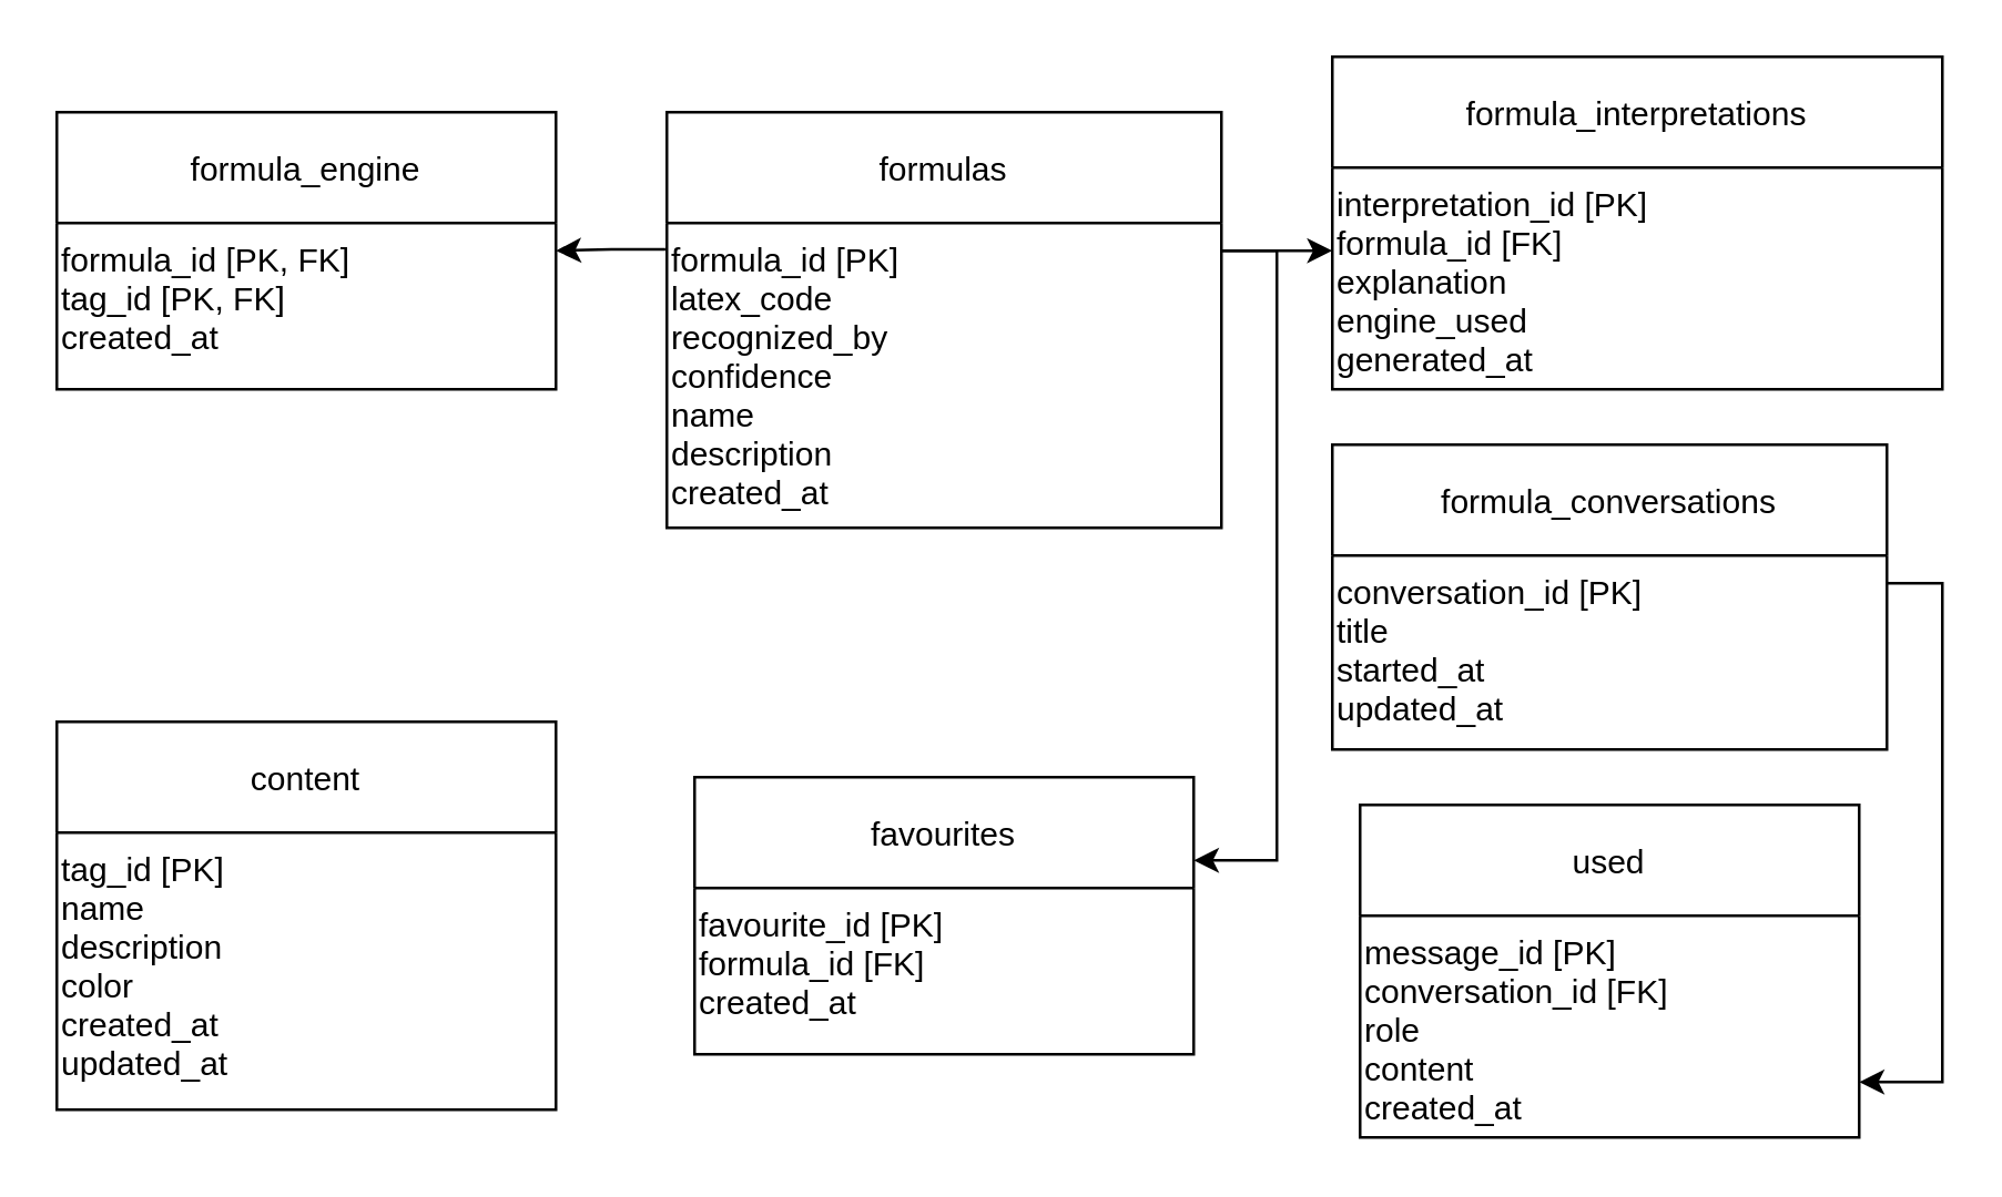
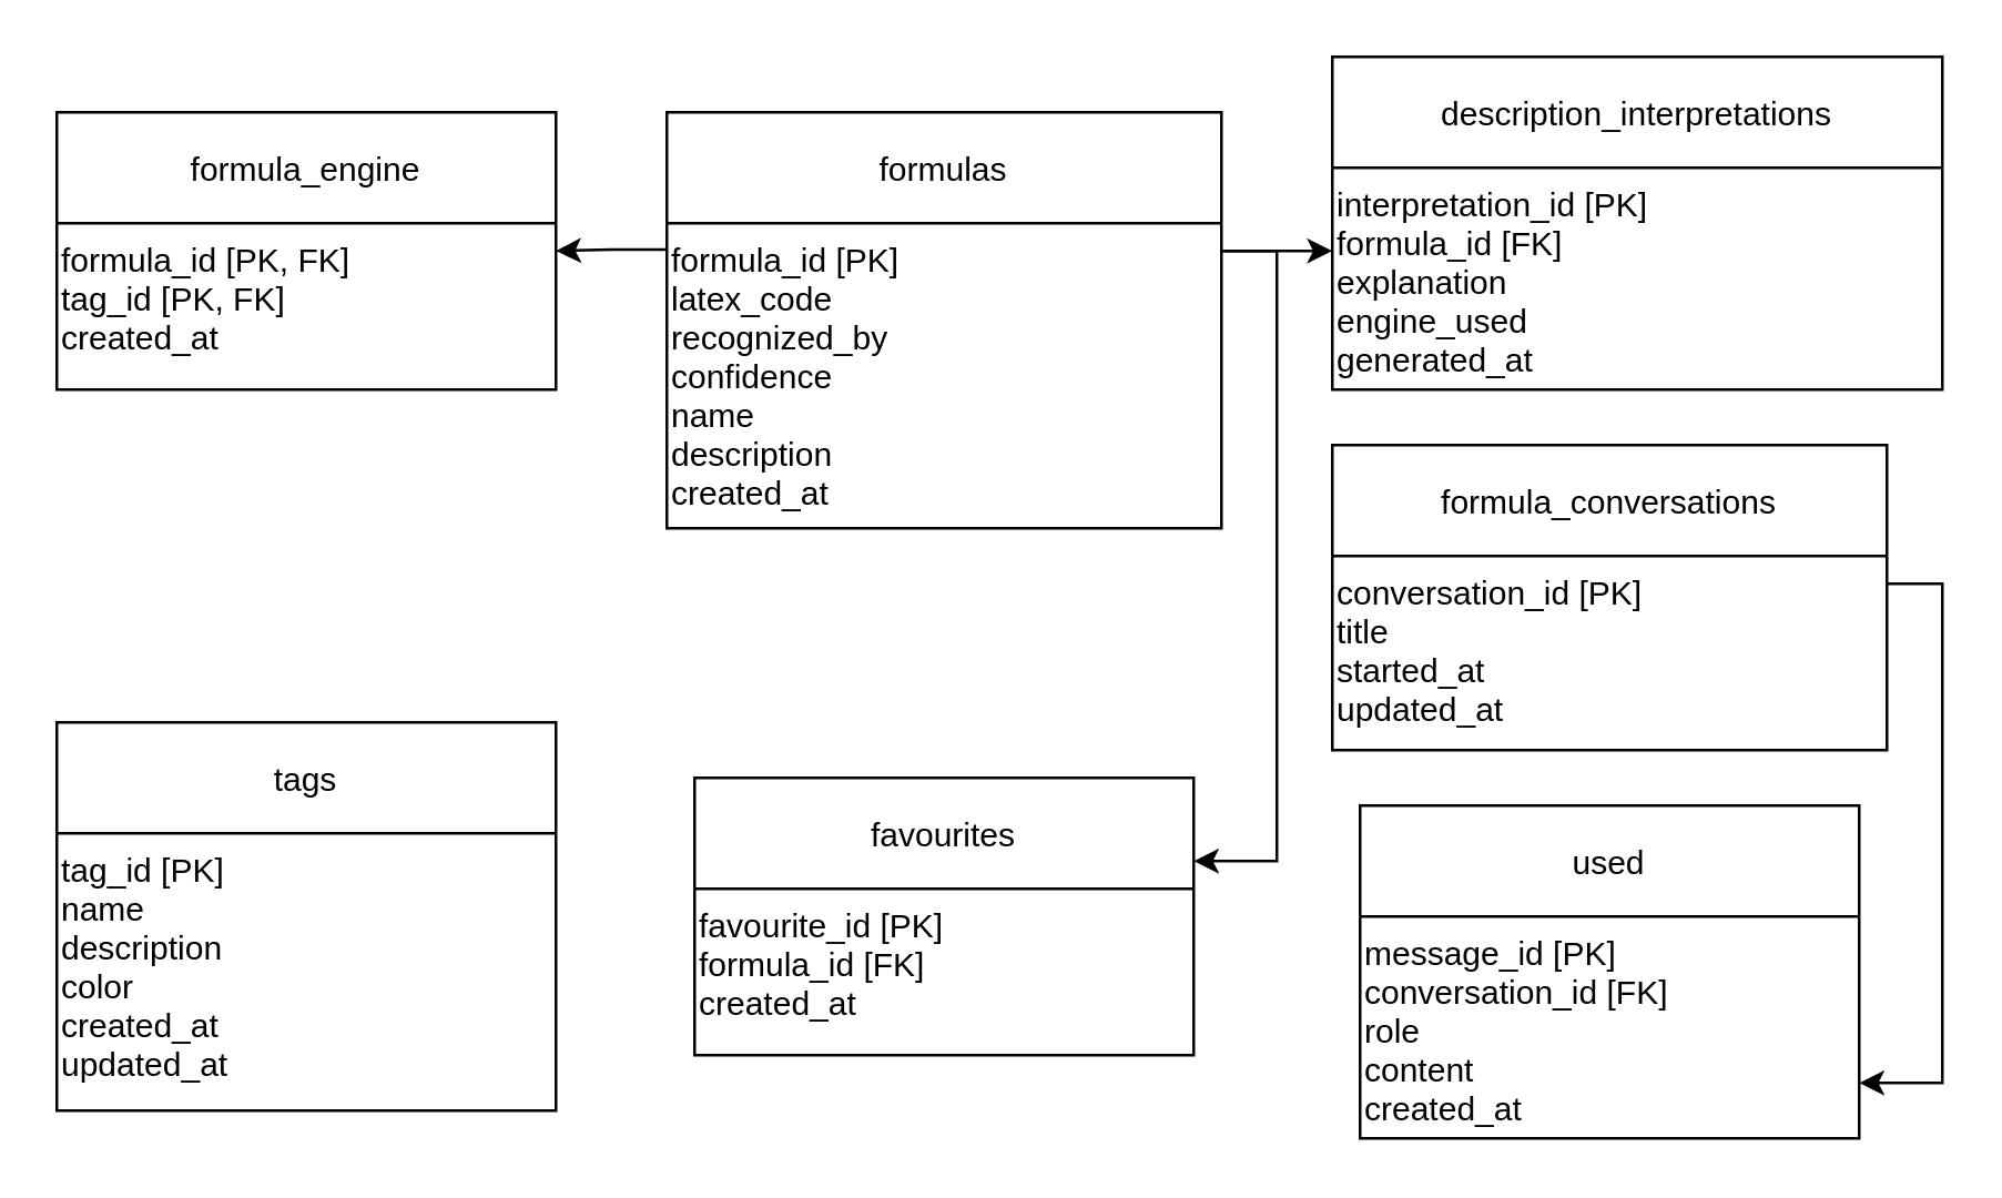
  <mxCell id="0" />
  <mxCell id="1" parent="0" />
  <mxCell id="2" value="" style="edgeStyle=orthogonalEdgeStyle;rounded=0;orthogonalLoop=1;jettySize=auto;html=1;exitX=-0.003;exitY=0.086;exitDx=0;exitDy=0;exitPerimeter=0;" parent="1" source="5" edge="1"><mxGeometry relative="1" as="geometry"><Array as="points"><mxPoint x="220" y="90" /></Array><mxPoint x="270" y="220" as="sourcePoint" /><mxPoint x="200" y="90" as="targetPoint" /></mxGeometry></mxCell>
  <mxCell id="3" style="edgeStyle=orthogonalEdgeStyle;rounded=0;orthogonalLoop=1;jettySize=auto;html=1;" parent="1" target="17" edge="1"><mxGeometry relative="1" as="geometry"><Array as="points"><mxPoint x="460" y="90" /><mxPoint x="460" y="310" /></Array><mxPoint x="440" y="90" as="sourcePoint" /></mxGeometry></mxCell>
  <mxCell id="4" value="formulas" style="shape=swimlane;childLayout=stackLayout;horizontal=1;" parent="1" vertex="1"><mxGeometry x="240" y="40" width="200" height="150" as="geometry" /></mxCell>
  <mxCell id="5" value="formula_id [PK]&#10;latex_code&#10;recognized_by&#10;confidence&#10;name&#10;description&#10;created_at" style="text" parent="4" vertex="1"><mxGeometry y="40" width="180" height="110" as="geometry" /></mxCell>
- <mxCell id="6" value="formula_interpretations" style="shape=swimlane;childLayout=stackLayout;horizontal=1;" parent="1" vertex="1"><mxGeometry x="480" width="220" height="120" as="geometry" y="20" /></mxCell>
+ <mxCell id="6" value="description_interpretations" style="shape=swimlane;childLayout=stackLayout;horizontal=1;" parent="1" vertex="1"><mxGeometry x="480" width="220" height="120" as="geometry" y="20" /></mxCell>
  <mxCell id="7" value="interpretation_id [PK]&#10;formula_id [FK]&#10;explanation&#10;engine_used&#10;generated_at" style="text" parent="6" vertex="1"><mxGeometry y="40" width="200" height="80" as="geometry" /></mxCell>
  <mxCell id="8" style="edgeStyle=orthogonalEdgeStyle;rounded=0;orthogonalLoop=1;jettySize=auto;html=1;" parent="1" target="11" edge="1"><mxGeometry relative="1" as="geometry"><Array as="points"><mxPoint x="700" y="210" /><mxPoint x="700" y="390" /></Array><mxPoint x="680" y="210" as="sourcePoint" /></mxGeometry></mxCell>
  <mxCell id="9" value="formula_conversations" style="shape=swimlane;childLayout=stackLayout;horizontal=1;" parent="1" vertex="1"><mxGeometry x="480" y="160" width="200" height="110" as="geometry" /></mxCell>
  <mxCell id="10" value="conversation_id [PK]&#10;title&#10;started_at&#10;updated_at" style="text" parent="9" vertex="1"><mxGeometry y="40" width="180" height="70" as="geometry" /></mxCell>
  <mxCell id="11" value="used" style="shape=swimlane;childLayout=stackLayout;horizontal=1;" parent="1" vertex="1"><mxGeometry x="490" y="290" width="180" height="120" as="geometry" /></mxCell>
  <mxCell id="12" value="message_id [PK]&#10;conversation_id [FK]&#10;role&#10;content&#10;created_at" style="text" parent="11" vertex="1"><mxGeometry y="40" width="160" height="80" as="geometry" /></mxCell>
- <mxCell id="13" value="content" style="shape=swimlane;childLayout=stackLayout;horizontal=1;" parent="1" vertex="1"><mxGeometry x="20" y="260" width="180" height="140" as="geometry" /></mxCell>
+ <mxCell id="13" value="tags" style="shape=swimlane;childLayout=stackLayout;horizontal=1;" parent="1" vertex="1"><mxGeometry x="20" y="260" width="180" height="140" as="geometry" /></mxCell>
  <mxCell id="14" value="tag_id [PK]&#10;name&#10;description&#10;color&#10;created_at&#10;updated_at" style="text" parent="13" vertex="1"><mxGeometry y="40" width="160" height="100" as="geometry" /></mxCell>
  <mxCell id="15" value="formula_engine" style="shape=swimlane;childLayout=stackLayout;horizontal=1;" parent="1" vertex="1"><mxGeometry x="20" y="40" width="180" height="100" as="geometry" /></mxCell>
  <mxCell id="16" value="formula_id [PK, FK]&#10;tag_id [PK, FK]&#10;created_at" style="text" parent="15" vertex="1"><mxGeometry y="40" width="160" height="60" as="geometry" /></mxCell>
  <mxCell id="17" value="favourites" style="shape=swimlane;childLayout=stackLayout;horizontal=1;" parent="1" vertex="1"><mxGeometry x="250" y="280" width="180" height="100" as="geometry" /></mxCell>
  <mxCell id="18" value="favourite_id [PK]&#10;formula_id [FK]&#10;created_at" style="text" parent="17" vertex="1"><mxGeometry y="40" width="160" height="60" as="geometry" /></mxCell>
  <mxCell id="19" value="" style="endArrow=classic;html=1;rounded=0;" edge="1" parent="1"><mxGeometry width="50" height="50" relative="1" as="geometry"><mxPoint x="440" y="90" as="sourcePoint" /><mxPoint x="480" y="90" as="targetPoint" /><Array as="points"><mxPoint x="460" y="90" /></Array></mxGeometry></mxCell>
